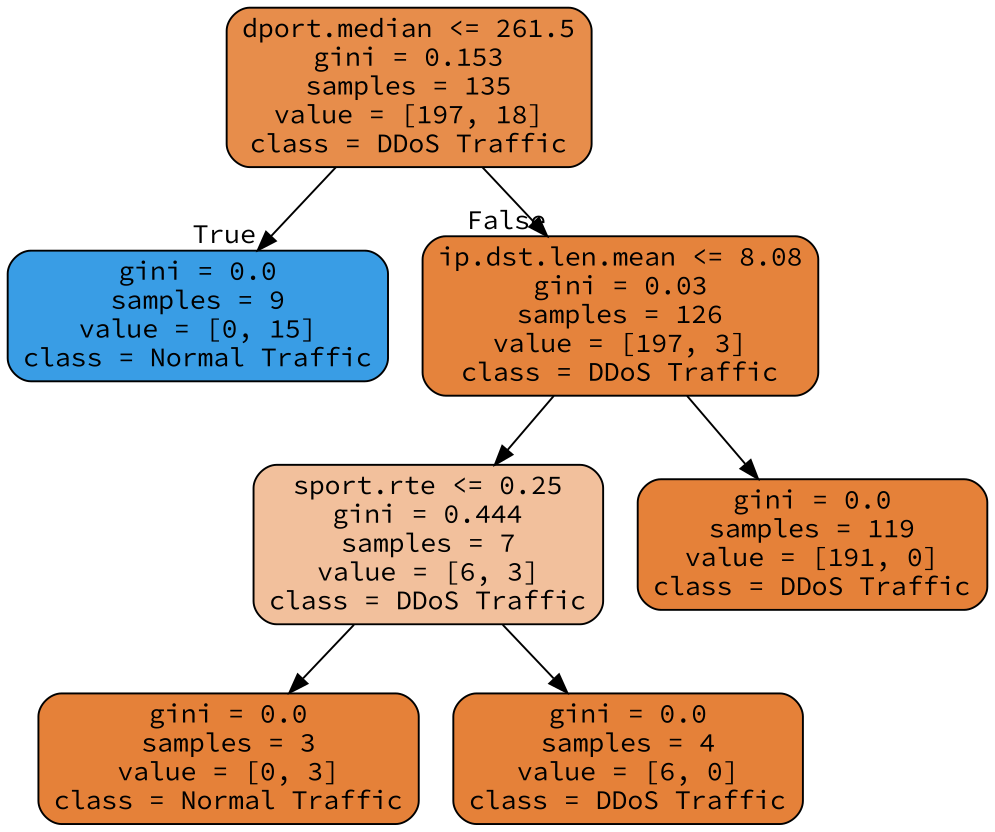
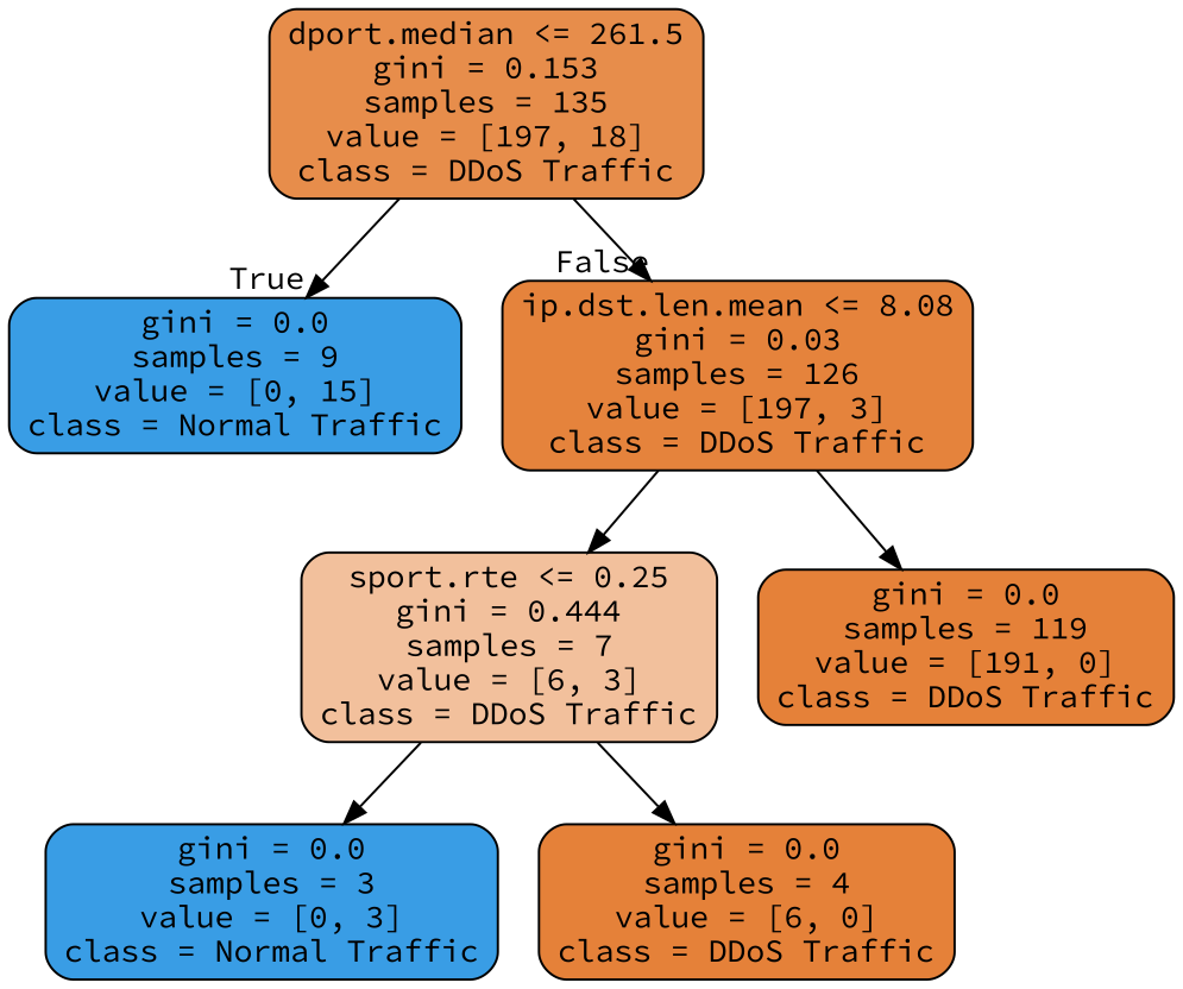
  digraph {
    fontname="Source Code Pro"
    node [color=black fillcolor="#399de5" fontname="Source Code Pro" shape=box style="filled, rounded"]
    edge [fontname="Source Code Pro"]
    n1 [fillcolor="#e78d4b" label="dport.median <= 261.5\ngini = 0.153\nsamples = 135\nvalue = [197, 18]\nclass = DDoS Traffic"]
    n2 [label="gini = 0.0\nsamples = 9\nvalue = [0, 15]\nclass = Normal Traffic"]
    n3 [fillcolor="#e5833c" label="ip.dst.len.mean <= 8.08\ngini = 0.03\nsamples = 126\nvalue = [197, 3]\nclass = DDoS Traffic"]
    n4 [fillcolor="#f2c09c" label="sport.rte <= 0.25\ngini = 0.444\nsamples = 7\nvalue = [6, 3]\nclass = DDoS Traffic"]
    n5 [fillcolor="#e58139" label="gini = 0.0\nsamples = 119\nvalue = [191, 0]\nclass = DDoS Traffic"]
-   n6 [fillcolor="#e58139" label="gini = 0.0\nsamples = 3\nvalue = [0, 3]\nclass = Normal Traffic"]
+   n6 [label="gini = 0.0\nsamples = 3\nvalue = [0, 3]\nclass = Normal Traffic"]
    n7 [fillcolor="#e58139" label="gini = 0.0\nsamples = 4\nvalue = [6, 0]\nclass = DDoS Traffic"]
    n1 -> n2 [headlabel=True labelangle=45 labeldistance=2.5]
    n1 -> n3 [headlabel=False labelangle=-45 labeldistance=2.5]
    n3 -> n4
    n3 -> n5
    n4 -> n6
    n4 -> n7
  }
